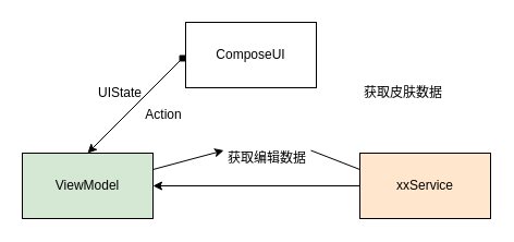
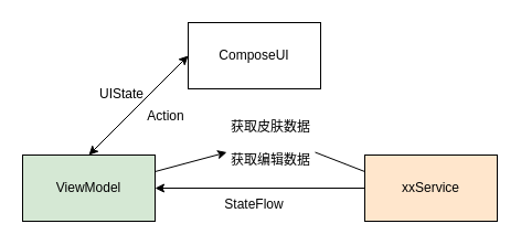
  <mxCell id="0" />
  <mxCell id="1" parent="0" />
  <mxCell id="2" value="ComposeUI" style="rounded=0;whiteSpace=wrap;html=1;" vertex="1" parent="1"><mxGeometry x="170" y="20" width="120" height="60" as="geometry" /></mxCell>
  <mxCell id="3" value="ViewModel" style="rounded=0;whiteSpace=wrap;html=1;fillColor=#d5e8d4;" vertex="1" parent="1"><mxGeometry x="20" y="140" width="120" height="60" as="geometry" /></mxCell>
  <mxCell id="4" value="xxService" style="rounded=0;whiteSpace=wrap;html=1;fillColor=#ffe6cc;" vertex="1" parent="1"><mxGeometry x="330" y="140" width="120" height="60" as="geometry" /></mxCell>
- <mxCell id="5" value="" style="endArrow=diamond;startArrow=classic;html=1;rounded=0;exitX=0.5;exitY=0;exitDx=0;exitDy=0;entryX=0;entryY=0.5;entryDx=0;entryDy=0;" edge="1" parent="1" source="3" target="2"><mxGeometry width="50" height="50" relative="1" as="geometry"><mxPoint x="240" y="220" as="sourcePoint" /><mxPoint x="290" y="170" as="targetPoint" /></mxGeometry></mxCell>
+ <mxCell id="5" value="" style="endArrow=classic;startArrow=classic;html=1;rounded=0;exitX=0.5;exitY=0;exitDx=0;exitDy=0;entryX=0;entryY=0.5;entryDx=0;entryDy=0;" edge="1" parent="1" source="3" target="2"><mxGeometry width="50" height="50" relative="1" as="geometry"><mxPoint x="240" y="220" as="sourcePoint" /><mxPoint x="290" y="170" as="targetPoint" /></mxGeometry></mxCell>
  <mxCell id="6" value="UIState" style="text;html=1;strokeColor=none;fillColor=none;align=center;verticalAlign=middle;whiteSpace=wrap;rounded=0;" vertex="1" parent="1"><mxGeometry x="80" y="70" width="60" height="30" as="geometry" /></mxCell>
  <mxCell id="7" value="Action" style="text;html=1;strokeColor=none;fillColor=none;align=center;verticalAlign=middle;whiteSpace=wrap;rounded=0;" vertex="1" parent="1"><mxGeometry x="120" y="90" width="60" height="30" as="geometry" /></mxCell>
  <mxCell id="8" value="" style="endArrow=none;html=1;rounded=0;exitX=1;exitY=0.25;exitDx=0;exitDy=0;entryX=0;entryY=0.25;entryDx=0;entryDy=0;" edge="1" parent="1" source="13" target="4"><mxGeometry width="50" height="50" relative="1" as="geometry"><mxPoint x="240" y="220" as="sourcePoint" /><mxPoint x="200" y="155" as="targetPoint" /></mxGeometry></mxCell>
  <mxCell id="9" value="" style="endArrow=classic;html=1;rounded=0;entryX=1;entryY=0.5;entryDx=0;entryDy=0;exitX=0;exitY=0.5;exitDx=0;exitDy=0;" edge="1" parent="1" source="4" target="3"><mxGeometry width="50" height="50" relative="1" as="geometry"><mxPoint x="200" y="170" as="sourcePoint" /><mxPoint x="290" y="170" as="targetPoint" /></mxGeometry></mxCell>
- <mxCell id="11" value="获取皮肤数据" style="text;html=1;strokeColor=none;fillColor=none;align=center;verticalAlign=middle;whiteSpace=wrap;rounded=0;" vertex="1" parent="1"><mxGeometry x="325" y="70" width="90" height="30" as="geometry" /></mxCell>
+ <mxCell id="10" value="StateFlow" style="text;html=1;strokeColor=none;fillColor=none;align=center;verticalAlign=middle;whiteSpace=wrap;rounded=0;" vertex="1" parent="1"><mxGeometry x="200" y="170" width="60" height="30" as="geometry" /></mxCell>
+ <mxCell id="11" value="获取皮肤数据" style="text;html=1;strokeColor=none;fillColor=none;align=center;verticalAlign=middle;whiteSpace=wrap;rounded=0;" vertex="1" parent="1"><mxGeometry x="200" y="100" width="90" height="30" as="geometry" /></mxCell>
  <mxCell id="12" value="" style="endArrow=classic;html=1;rounded=0;exitX=1;exitY=0.25;exitDx=0;exitDy=0;entryX=0;entryY=0.25;entryDx=0;entryDy=0;" edge="1" parent="1" source="3" target="13"><mxGeometry width="50" height="50" relative="1" as="geometry"><mxPoint x="140" y="155" as="sourcePoint" /><mxPoint x="330" y="155" as="targetPoint" /></mxGeometry></mxCell>
  <mxCell id="13" value="获取编辑数据" style="text;html=1;strokeColor=none;fillColor=none;align=center;verticalAlign=middle;whiteSpace=wrap;rounded=0;" vertex="1" parent="1"><mxGeometry x="205" y="130" width="80" height="30" as="geometry" /></mxCell>
